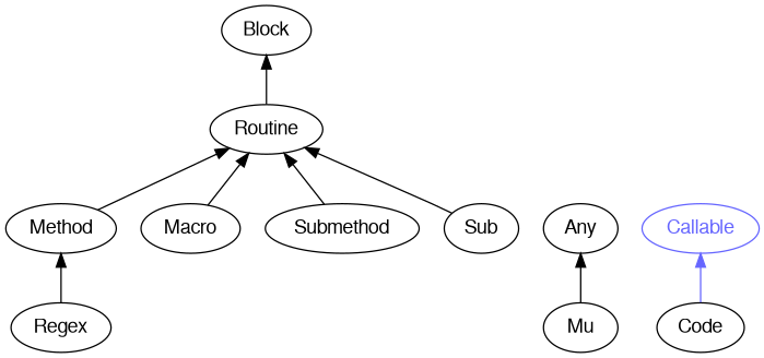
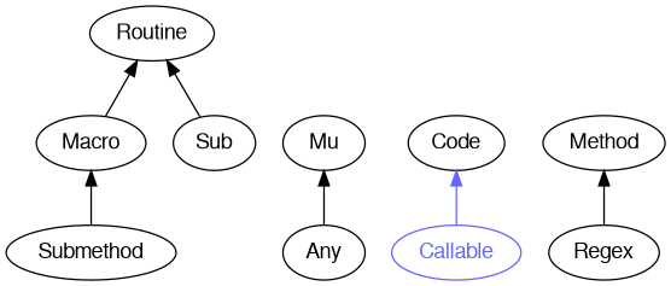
  digraph {
    rankdir=BT
    splines=polyline
    node [color="#000000" fontcolor="#000000" fontname=FreeSans]
    edge [color="#000000"]
    Routine
-   Block
    Any
    Mu
    Callable [color="#6666FF" fontcolor="#6666FF"]
    Code
    Method
    Macro
    Submethod
    Sub
    Regex
-   Routine -> Block
-   Mu -> Any
-   Code -> Callable [color="#6666FF"]
-   Method -> Routine
+   Any -> Mu
+   Callable -> Code [color="#6666FF"]
    Macro -> Routine
-   Submethod -> Routine
+   Submethod -> Macro
    Sub -> Routine
    Regex -> Method
  }
